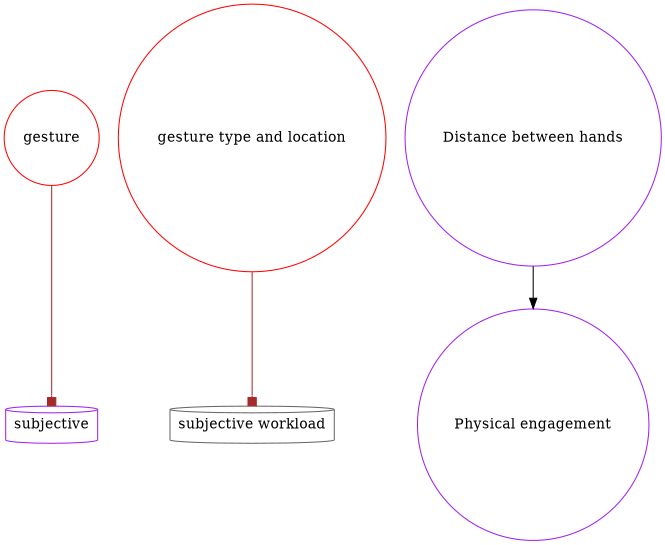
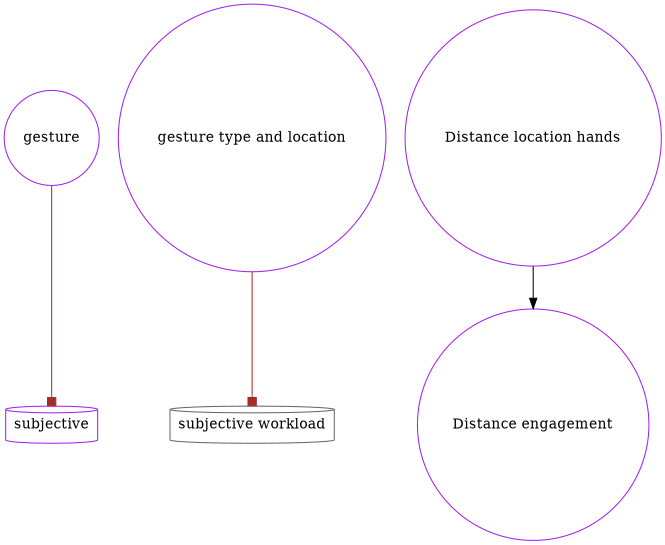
  digraph {
    rankdir=TB
    splines=true
    node [color=purple shape=circle]
    edge [arrowhead=box color=brown]
-   gesture [color=red]
-   "gesture type and location" [color=red]
-   "Distance between hands"
+   gesture
+   "gesture type and location"
+   "Distance between hands" [label="Distance location hands"]
    n4 [label=subjective shape=cylinder]
    "subjective workload" [color=gray40 shape=cylinder]
-   "Physical engagement"
+   "Physical engagement" [label="Distance engagement"]
    subgraph sub_1 {
      rank=same
      gesture
      "gesture type and location"
      "Distance between hands"
    }
    subgraph sub_2 {
      rank=same
      n4
      "subjective workload"
      "Physical engagement"
    }
    gesture -> n4
    "gesture type and location" -> "subjective workload"
    "Distance between hands" -> "Physical engagement" [arrowhead=normal color=black]
  }
